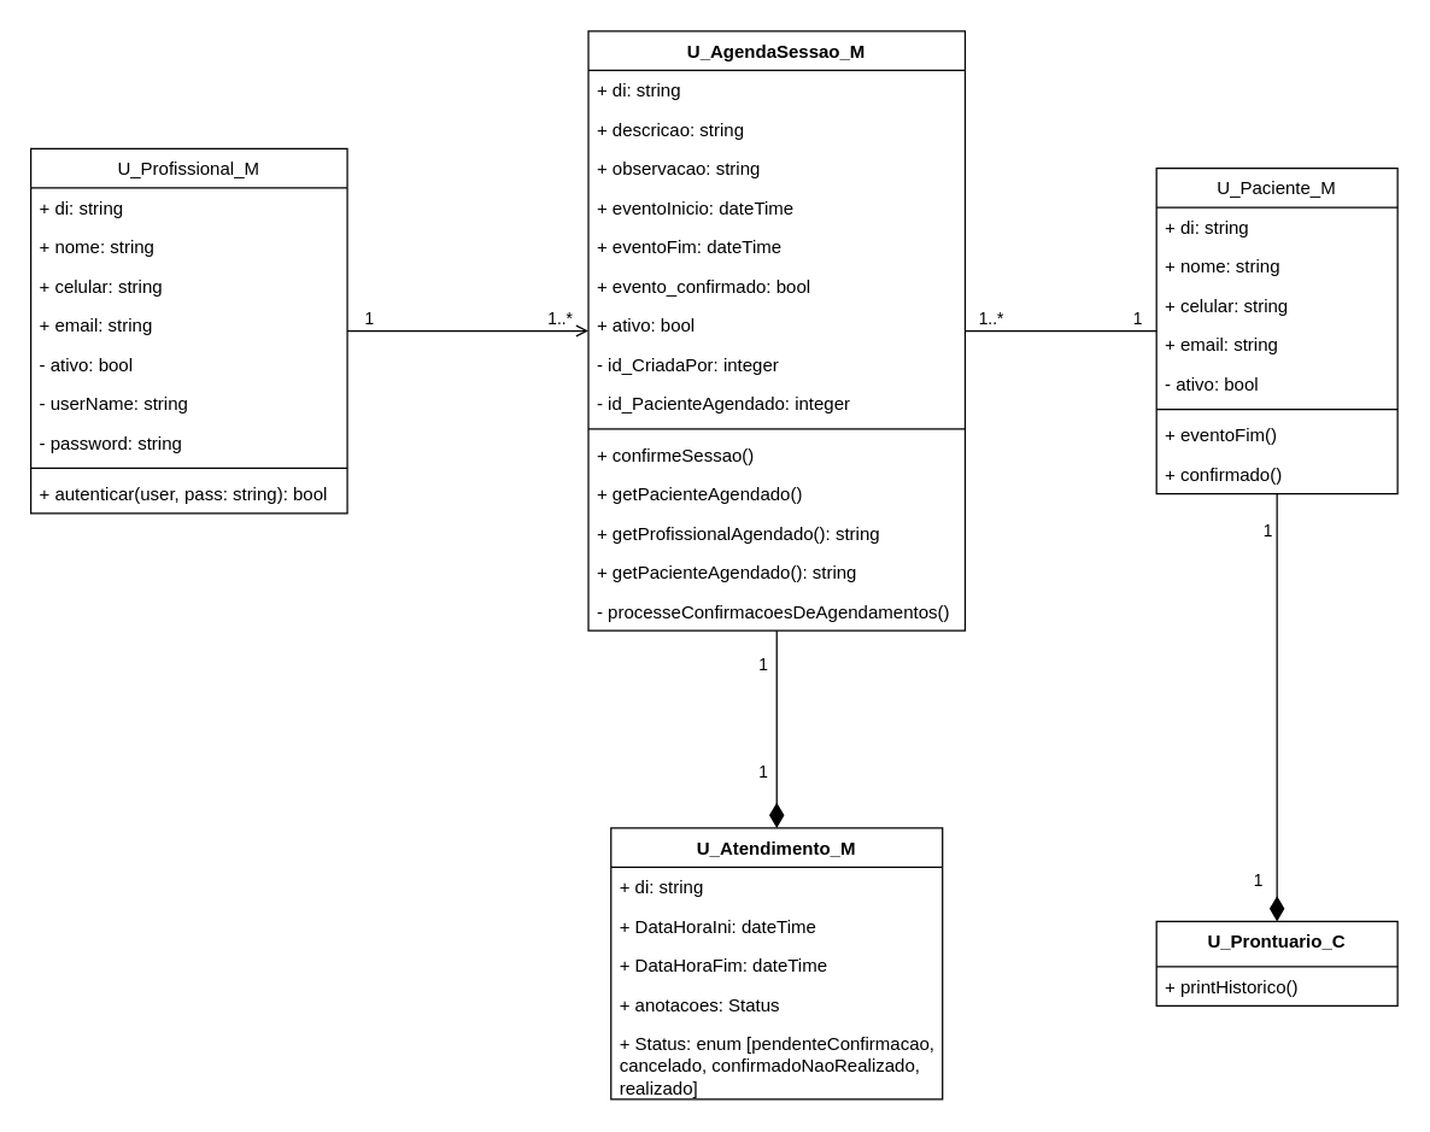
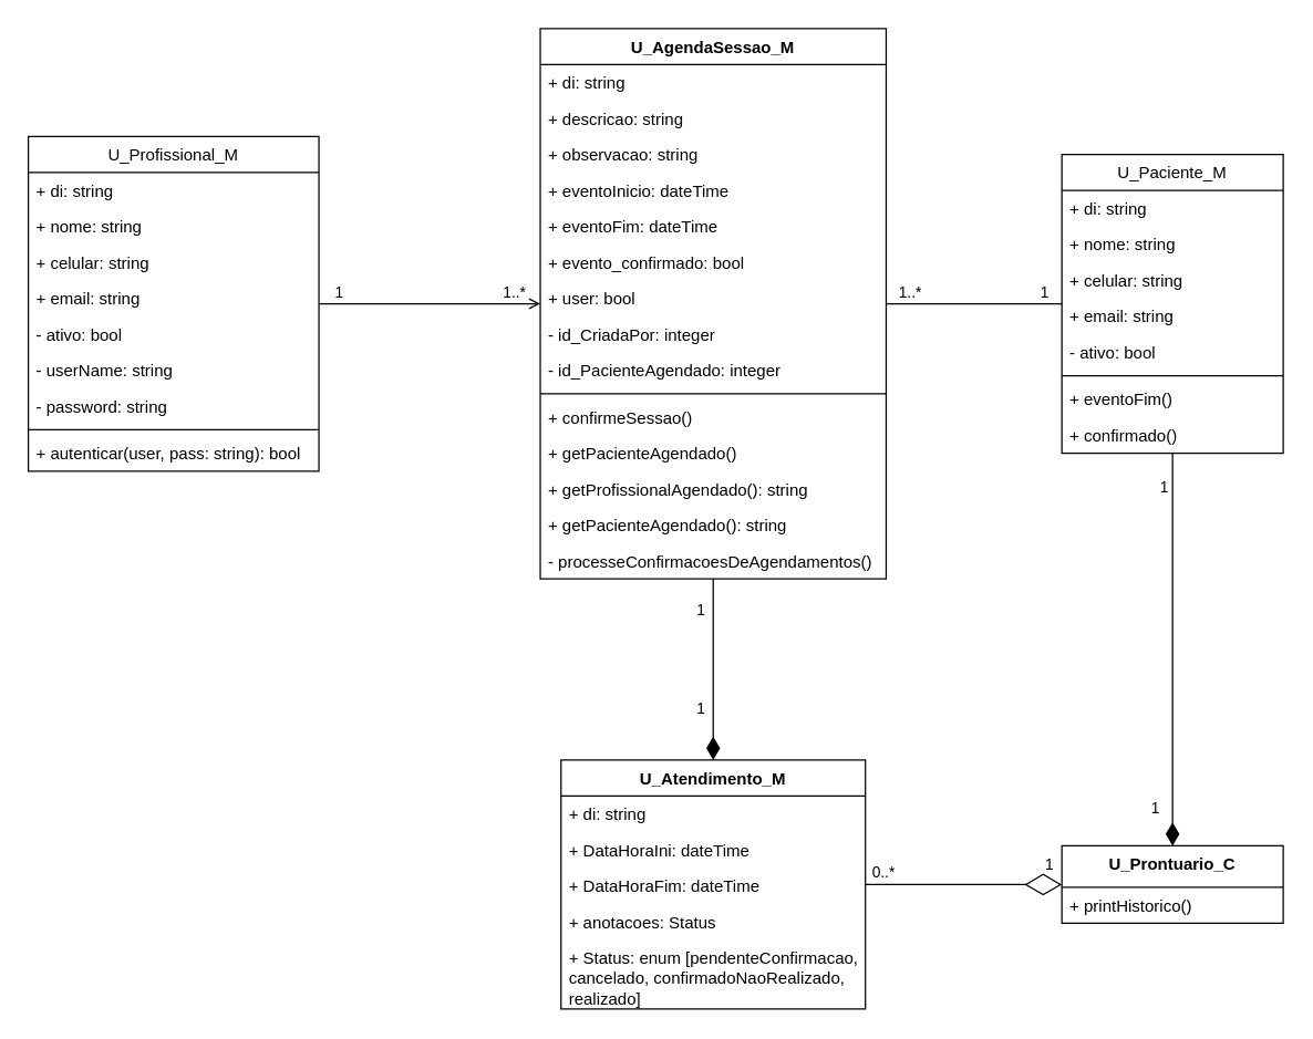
  <mxCell id="0" />
  <mxCell id="1" parent="0" />
  <mxCell id="2" value="&lt;span style=&quot;font-weight: 400;&quot;&gt;U_Profissional_M&lt;/span&gt;" style="swimlane;fontStyle=1;align=center;verticalAlign=top;childLayout=stackLayout;horizontal=1;startSize=26;horizontalStack=0;resizeParent=1;resizeParentMax=0;resizeLast=0;collapsible=1;marginBottom=0;whiteSpace=wrap;html=1;" parent="1" vertex="1"><mxGeometry x="20" y="98" width="210" height="242" as="geometry" /></mxCell>
  <mxCell id="3" value="+ di: string" style="text;strokeColor=none;fillColor=none;align=left;verticalAlign=top;spacingLeft=4;spacingRight=4;overflow=hidden;rotatable=0;points=[[0,0.5],[1,0.5]];portConstraint=eastwest;whiteSpace=wrap;html=1;" parent="2" vertex="1"><mxGeometry y="26" width="210" height="26" as="geometry" /></mxCell>
  <mxCell id="4" value="+ nome: string" style="text;strokeColor=none;fillColor=none;align=left;verticalAlign=top;spacingLeft=4;spacingRight=4;overflow=hidden;rotatable=0;points=[[0,0.5],[1,0.5]];portConstraint=eastwest;whiteSpace=wrap;html=1;" parent="2" vertex="1"><mxGeometry y="52" width="210" height="26" as="geometry" /></mxCell>
  <mxCell id="5" value="+ celular: string" style="text;strokeColor=none;fillColor=none;align=left;verticalAlign=top;spacingLeft=4;spacingRight=4;overflow=hidden;rotatable=0;points=[[0,0.5],[1,0.5]];portConstraint=eastwest;whiteSpace=wrap;html=1;" parent="2" vertex="1"><mxGeometry y="78" width="210" height="26" as="geometry" /></mxCell>
  <mxCell id="6" value="+ email: string" style="text;strokeColor=none;fillColor=none;align=left;verticalAlign=top;spacingLeft=4;spacingRight=4;overflow=hidden;rotatable=0;points=[[0,0.5],[1,0.5]];portConstraint=eastwest;whiteSpace=wrap;html=1;" parent="2" vertex="1"><mxGeometry y="104" width="210" height="26" as="geometry" /></mxCell>
  <mxCell id="7" value="- ativo: bool" style="text;strokeColor=none;fillColor=none;align=left;verticalAlign=top;spacingLeft=4;spacingRight=4;overflow=hidden;rotatable=0;points=[[0,0.5],[1,0.5]];portConstraint=eastwest;whiteSpace=wrap;html=1;" parent="2" vertex="1"><mxGeometry y="130" width="210" height="26" as="geometry" /></mxCell>
  <mxCell id="8" value="- userName: string&lt;div&gt;&lt;br&gt;&lt;/div&gt;" style="text;strokeColor=none;fillColor=none;align=left;verticalAlign=top;spacingLeft=4;spacingRight=4;overflow=hidden;rotatable=0;points=[[0,0.5],[1,0.5]];portConstraint=eastwest;whiteSpace=wrap;html=1;" parent="2" vertex="1"><mxGeometry y="156" width="210" height="26" as="geometry" /></mxCell>
  <mxCell id="9" value="- password: string&lt;div&gt;&lt;br&gt;&lt;/div&gt;" style="text;strokeColor=none;fillColor=none;align=left;verticalAlign=top;spacingLeft=4;spacingRight=4;overflow=hidden;rotatable=0;points=[[0,0.5],[1,0.5]];portConstraint=eastwest;whiteSpace=wrap;html=1;" parent="2" vertex="1"><mxGeometry y="182" width="210" height="26" as="geometry" /></mxCell>
  <mxCell id="10" value="" style="line;strokeWidth=1;fillColor=none;align=left;verticalAlign=middle;spacingTop=-1;spacingLeft=3;spacingRight=3;rotatable=0;labelPosition=right;points=[];portConstraint=eastwest;strokeColor=inherit;" parent="2" vertex="1"><mxGeometry y="208" width="210" height="8" as="geometry" /></mxCell>
  <mxCell id="11" value="+ autenticar(user, pass: string): bool" style="text;strokeColor=none;fillColor=none;align=left;verticalAlign=top;spacingLeft=4;spacingRight=4;overflow=hidden;rotatable=0;points=[[0,0.5],[1,0.5]];portConstraint=eastwest;whiteSpace=wrap;html=1;" parent="2" vertex="1"><mxGeometry y="216" width="210" height="26" as="geometry" /></mxCell>
  <mxCell id="12" value="&lt;span style=&quot;font-weight: 400;&quot;&gt;U_Paciente_M&lt;/span&gt;" style="swimlane;fontStyle=1;align=center;verticalAlign=top;childLayout=stackLayout;horizontal=1;startSize=26;horizontalStack=0;resizeParent=1;resizeParentMax=0;resizeLast=0;collapsible=1;marginBottom=0;whiteSpace=wrap;html=1;" parent="1" vertex="1"><mxGeometry x="767" y="111" width="160" height="216" as="geometry" /></mxCell>
  <mxCell id="13" value="+ di: string" style="text;strokeColor=none;fillColor=none;align=left;verticalAlign=top;spacingLeft=4;spacingRight=4;overflow=hidden;rotatable=0;points=[[0,0.5],[1,0.5]];portConstraint=eastwest;whiteSpace=wrap;html=1;" parent="12" vertex="1"><mxGeometry y="26" width="160" height="26" as="geometry" /></mxCell>
  <mxCell id="14" value="+ nome: string" style="text;strokeColor=none;fillColor=none;align=left;verticalAlign=top;spacingLeft=4;spacingRight=4;overflow=hidden;rotatable=0;points=[[0,0.5],[1,0.5]];portConstraint=eastwest;whiteSpace=wrap;html=1;" parent="12" vertex="1"><mxGeometry y="52" width="160" height="26" as="geometry" /></mxCell>
  <mxCell id="15" value="+ celular: string" style="text;strokeColor=none;fillColor=none;align=left;verticalAlign=top;spacingLeft=4;spacingRight=4;overflow=hidden;rotatable=0;points=[[0,0.5],[1,0.5]];portConstraint=eastwest;whiteSpace=wrap;html=1;" parent="12" vertex="1"><mxGeometry y="78" width="160" height="26" as="geometry" /></mxCell>
  <mxCell id="16" value="+ email: string" style="text;strokeColor=none;fillColor=none;align=left;verticalAlign=top;spacingLeft=4;spacingRight=4;overflow=hidden;rotatable=0;points=[[0,0.5],[1,0.5]];portConstraint=eastwest;whiteSpace=wrap;html=1;" parent="12" vertex="1"><mxGeometry y="104" width="160" height="26" as="geometry" /></mxCell>
  <mxCell id="17" value="- ativo: bool" style="text;strokeColor=none;fillColor=none;align=left;verticalAlign=top;spacingLeft=4;spacingRight=4;overflow=hidden;rotatable=0;points=[[0,0.5],[1,0.5]];portConstraint=eastwest;whiteSpace=wrap;html=1;" parent="12" vertex="1"><mxGeometry y="130" width="160" height="26" as="geometry" /></mxCell>
  <mxCell id="18" value="" style="line;strokeWidth=1;fillColor=none;align=left;verticalAlign=middle;spacingTop=-1;spacingLeft=3;spacingRight=3;rotatable=0;labelPosition=right;points=[];portConstraint=eastwest;strokeColor=inherit;" parent="12" vertex="1"><mxGeometry y="156" width="160" height="8" as="geometry" /></mxCell>
  <mxCell id="19" value="+ eventoFim()" style="text;strokeColor=none;fillColor=none;align=left;verticalAlign=top;spacingLeft=4;spacingRight=4;overflow=hidden;rotatable=0;points=[[0,0.5],[1,0.5]];portConstraint=eastwest;whiteSpace=wrap;html=1;" parent="12" vertex="1"><mxGeometry y="164" width="160" height="26" as="geometry" /></mxCell>
  <mxCell id="20" value="+ confirmado()" style="text;strokeColor=none;fillColor=none;align=left;verticalAlign=top;spacingLeft=4;spacingRight=4;overflow=hidden;rotatable=0;points=[[0,0.5],[1,0.5]];portConstraint=eastwest;whiteSpace=wrap;html=1;" parent="12" vertex="1"><mxGeometry y="190" width="160" height="26" as="geometry" /></mxCell>
  <mxCell id="21" value="U_AgendaSessao_M" style="swimlane;fontStyle=1;align=center;verticalAlign=top;childLayout=stackLayout;horizontal=1;startSize=26;horizontalStack=0;resizeParent=1;resizeParentMax=0;resizeLast=0;collapsible=1;marginBottom=0;whiteSpace=wrap;html=1;" parent="1" vertex="1"><mxGeometry x="390" y="20" width="250" height="398" as="geometry" /></mxCell>
  <mxCell id="22" value="+ di: string" style="text;strokeColor=none;fillColor=none;align=left;verticalAlign=top;spacingLeft=4;spacingRight=4;overflow=hidden;rotatable=0;points=[[0,0.5],[1,0.5]];portConstraint=eastwest;whiteSpace=wrap;html=1;" parent="21" vertex="1"><mxGeometry y="26" width="250" height="26" as="geometry" /></mxCell>
  <mxCell id="23" value="+ descricao: string" style="text;strokeColor=none;fillColor=none;align=left;verticalAlign=top;spacingLeft=4;spacingRight=4;overflow=hidden;rotatable=0;points=[[0,0.5],[1,0.5]];portConstraint=eastwest;whiteSpace=wrap;html=1;" parent="21" vertex="1"><mxGeometry y="52" width="250" height="26" as="geometry" /></mxCell>
  <mxCell id="24" value="+ observacao: string" style="text;strokeColor=none;fillColor=none;align=left;verticalAlign=top;spacingLeft=4;spacingRight=4;overflow=hidden;rotatable=0;points=[[0,0.5],[1,0.5]];portConstraint=eastwest;whiteSpace=wrap;html=1;" vertex="1" parent="21"><mxGeometry y="78" width="250" height="26" as="geometry" /></mxCell>
  <mxCell id="25" value="+ eventoInicio: dateTime" style="text;strokeColor=none;fillColor=none;align=left;verticalAlign=top;spacingLeft=4;spacingRight=4;overflow=hidden;rotatable=0;points=[[0,0.5],[1,0.5]];portConstraint=eastwest;whiteSpace=wrap;html=1;" parent="21" vertex="1"><mxGeometry y="104" width="250" height="26" as="geometry" /></mxCell>
  <mxCell id="26" value="+ eventoFim: dateTime" style="text;strokeColor=none;fillColor=none;align=left;verticalAlign=top;spacingLeft=4;spacingRight=4;overflow=hidden;rotatable=0;points=[[0,0.5],[1,0.5]];portConstraint=eastwest;whiteSpace=wrap;html=1;" parent="21" vertex="1"><mxGeometry y="130" width="250" height="26" as="geometry" /></mxCell>
  <mxCell id="27" value="+ evento_confirmado: bool" style="text;strokeColor=none;fillColor=none;align=left;verticalAlign=top;spacingLeft=4;spacingRight=4;overflow=hidden;rotatable=0;points=[[0,0.5],[1,0.5]];portConstraint=eastwest;whiteSpace=wrap;html=1;" parent="21" vertex="1"><mxGeometry y="156" width="250" height="26" as="geometry" /></mxCell>
- <mxCell id="28" value="+ ativo&lt;span style=&quot;background-color: initial;&quot;&gt;: bool&lt;/span&gt;" style="text;strokeColor=none;fillColor=none;align=left;verticalAlign=top;spacingLeft=4;spacingRight=4;overflow=hidden;rotatable=0;points=[[0,0.5],[1,0.5]];portConstraint=eastwest;whiteSpace=wrap;html=1;" parent="21" vertex="1"><mxGeometry y="182" width="250" height="26" as="geometry" /></mxCell>
+ <mxCell id="28" value="+ user&lt;span style=&quot;background-color: initial;&quot;&gt;: bool&lt;/span&gt;" style="text;strokeColor=none;fillColor=none;align=left;verticalAlign=top;spacingLeft=4;spacingRight=4;overflow=hidden;rotatable=0;points=[[0,0.5],[1,0.5]];portConstraint=eastwest;whiteSpace=wrap;html=1;" parent="21" vertex="1"><mxGeometry y="182" width="250" height="26" as="geometry" /></mxCell>
  <mxCell id="29" value="- id_CriadaPor: integer" style="text;strokeColor=none;fillColor=none;align=left;verticalAlign=top;spacingLeft=4;spacingRight=4;overflow=hidden;rotatable=0;points=[[0,0.5],[1,0.5]];portConstraint=eastwest;whiteSpace=wrap;html=1;" parent="21" vertex="1"><mxGeometry y="208" width="250" height="26" as="geometry" /></mxCell>
  <mxCell id="30" value="- id_PacienteAgendado: integer" style="text;strokeColor=none;fillColor=none;align=left;verticalAlign=top;spacingLeft=4;spacingRight=4;overflow=hidden;rotatable=0;points=[[0,0.5],[1,0.5]];portConstraint=eastwest;whiteSpace=wrap;html=1;" parent="21" vertex="1"><mxGeometry y="234" width="250" height="26" as="geometry" /></mxCell>
  <mxCell id="31" value="" style="line;strokeWidth=1;fillColor=none;align=left;verticalAlign=middle;spacingTop=-1;spacingLeft=3;spacingRight=3;rotatable=0;labelPosition=right;points=[];portConstraint=eastwest;strokeColor=inherit;" parent="21" vertex="1"><mxGeometry y="260" width="250" height="8" as="geometry" /></mxCell>
  <mxCell id="32" value="+ confirmeSessao()" style="text;strokeColor=none;fillColor=none;align=left;verticalAlign=top;spacingLeft=4;spacingRight=4;overflow=hidden;rotatable=0;points=[[0,0.5],[1,0.5]];portConstraint=eastwest;whiteSpace=wrap;html=1;" parent="21" vertex="1"><mxGeometry y="268" width="250" height="26" as="geometry" /></mxCell>
  <mxCell id="33" value="+ getPacienteAgendado()" style="text;strokeColor=none;fillColor=none;align=left;verticalAlign=top;spacingLeft=4;spacingRight=4;overflow=hidden;rotatable=0;points=[[0,0.5],[1,0.5]];portConstraint=eastwest;whiteSpace=wrap;html=1;" parent="21" vertex="1"><mxGeometry y="294" width="250" height="26" as="geometry" /></mxCell>
  <mxCell id="34" value="+ getProfissionalAgendado(): string" style="text;strokeColor=none;fillColor=none;align=left;verticalAlign=top;spacingLeft=4;spacingRight=4;overflow=hidden;rotatable=0;points=[[0,0.5],[1,0.5]];portConstraint=eastwest;whiteSpace=wrap;html=1;" parent="21" vertex="1"><mxGeometry y="320" width="250" height="26" as="geometry" /></mxCell>
  <mxCell id="35" value="+ getPacienteAgendado(): string" style="text;strokeColor=none;fillColor=none;align=left;verticalAlign=top;spacingLeft=4;spacingRight=4;overflow=hidden;rotatable=0;points=[[0,0.5],[1,0.5]];portConstraint=eastwest;whiteSpace=wrap;html=1;" parent="21" vertex="1"><mxGeometry y="346" width="250" height="26" as="geometry" /></mxCell>
  <mxCell id="36" value="- processeConfirmacoesDeAgendamentos()" style="text;strokeColor=none;fillColor=none;align=left;verticalAlign=top;spacingLeft=4;spacingRight=4;overflow=hidden;rotatable=0;points=[[0,0.5],[1,0.5]];portConstraint=eastwest;whiteSpace=wrap;html=1;" parent="21" vertex="1"><mxGeometry y="372" width="250" height="26" as="geometry" /></mxCell>
  <mxCell id="37" value="" style="endArrow=open;html=1;edgeStyle=orthogonalEdgeStyle;rounded=0;endFill=0;" parent="1" source="2" target="21" edge="1"><mxGeometry relative="1" as="geometry"><mxPoint x="540" y="383" as="sourcePoint" /><mxPoint x="700" y="383" as="targetPoint" /></mxGeometry></mxCell>
  <mxCell id="38" value="1" style="edgeLabel;resizable=0;html=1;align=left;verticalAlign=bottom;" parent="37" connectable="0" vertex="1"><mxGeometry x="-1" relative="1" as="geometry"><mxPoint x="10" as="offset" /></mxGeometry></mxCell>
  <mxCell id="39" value="1..*" style="edgeLabel;resizable=0;html=1;align=right;verticalAlign=bottom;" parent="37" connectable="0" vertex="1"><mxGeometry x="1" relative="1" as="geometry"><mxPoint x="-10" as="offset" /></mxGeometry></mxCell>
  <mxCell id="40" value="" style="endArrow=none;html=1;edgeStyle=orthogonalEdgeStyle;rounded=0;" parent="1" source="12" target="21" edge="1"><mxGeometry relative="1" as="geometry"><mxPoint x="690" y="393" as="sourcePoint" /><mxPoint x="850" y="393" as="targetPoint" /></mxGeometry></mxCell>
  <mxCell id="41" value="1" style="edgeLabel;resizable=0;html=1;align=left;verticalAlign=bottom;" parent="40" connectable="0" vertex="1"><mxGeometry x="-1" relative="1" as="geometry"><mxPoint x="-17" as="offset" /></mxGeometry></mxCell>
  <mxCell id="42" value="1..*" style="edgeLabel;resizable=0;html=1;align=right;verticalAlign=bottom;" parent="40" connectable="0" vertex="1"><mxGeometry x="1" relative="1" as="geometry"><mxPoint x="26" as="offset" /></mxGeometry></mxCell>
  <mxCell id="43" value="U_Atendimento_M" style="swimlane;fontStyle=1;align=center;verticalAlign=top;childLayout=stackLayout;horizontal=1;startSize=26;horizontalStack=0;resizeParent=1;resizeParentMax=0;resizeLast=0;collapsible=1;marginBottom=0;whiteSpace=wrap;html=1;" parent="1" vertex="1"><mxGeometry x="405" y="549" width="220" height="180" as="geometry" /></mxCell>
  <mxCell id="44" value="+ di: string" style="text;strokeColor=none;fillColor=none;align=left;verticalAlign=top;spacingLeft=4;spacingRight=4;overflow=hidden;rotatable=0;points=[[0,0.5],[1,0.5]];portConstraint=eastwest;whiteSpace=wrap;html=1;" vertex="1" parent="43"><mxGeometry y="26" width="220" height="26" as="geometry" /></mxCell>
  <mxCell id="45" value="+ DataHoraIni: dateTime" style="text;strokeColor=none;fillColor=none;align=left;verticalAlign=top;spacingLeft=4;spacingRight=4;overflow=hidden;rotatable=0;points=[[0,0.5],[1,0.5]];portConstraint=eastwest;whiteSpace=wrap;html=1;" parent="43" vertex="1"><mxGeometry y="52" width="220" height="26" as="geometry" /></mxCell>
  <mxCell id="46" value="+ DataHoraFim: dateTime" style="text;strokeColor=none;fillColor=none;align=left;verticalAlign=top;spacingLeft=4;spacingRight=4;overflow=hidden;rotatable=0;points=[[0,0.5],[1,0.5]];portConstraint=eastwest;whiteSpace=wrap;html=1;" parent="43" vertex="1"><mxGeometry y="78" width="220" height="26" as="geometry" /></mxCell>
  <mxCell id="47" value="+ anotacoes: Status" style="text;strokeColor=none;fillColor=none;align=left;verticalAlign=top;spacingLeft=4;spacingRight=4;overflow=hidden;rotatable=0;points=[[0,0.5],[1,0.5]];portConstraint=eastwest;whiteSpace=wrap;html=1;" parent="43" vertex="1"><mxGeometry y="104" width="220" height="26" as="geometry" /></mxCell>
  <mxCell id="48" value="+ Status: enum [pendenteConfirmacao, cancelado, confirmadoNaoRealizado, realizado]" style="text;strokeColor=none;fillColor=none;align=left;verticalAlign=top;spacingLeft=4;spacingRight=4;overflow=hidden;rotatable=0;points=[[0,0.5],[1,0.5]];portConstraint=eastwest;whiteSpace=wrap;html=1;" vertex="1" parent="43"><mxGeometry y="130" width="220" height="50" as="geometry" /></mxCell>
  <mxCell id="49" value="U_Prontuario_C" style="swimlane;fontStyle=1;align=center;verticalAlign=top;childLayout=stackLayout;horizontal=1;startSize=30;horizontalStack=0;resizeParent=1;resizeParentMax=0;resizeLast=0;collapsible=1;marginBottom=0;whiteSpace=wrap;html=1;" parent="1" vertex="1"><mxGeometry x="767" y="611" width="160" height="56" as="geometry" /></mxCell>
  <mxCell id="50" value="+ printHistorico()" style="text;strokeColor=none;fillColor=none;align=left;verticalAlign=top;spacingLeft=4;spacingRight=4;overflow=hidden;rotatable=0;points=[[0,0.5],[1,0.5]];portConstraint=eastwest;whiteSpace=wrap;html=1;" parent="49" vertex="1"><mxGeometry y="30" width="160" height="26" as="geometry" /></mxCell>
  <mxCell id="51" value="" style="endArrow=none;html=1;endSize=12;startArrow=diamondThin;startSize=14;startFill=1;edgeStyle=orthogonalEdgeStyle;align=left;verticalAlign=bottom;rounded=0;endFill=0;" parent="1" source="43" target="21" edge="1"><mxGeometry x="-0.72" y="10" relative="1" as="geometry"><mxPoint x="550" y="563" as="sourcePoint" /><mxPoint x="710" y="563" as="targetPoint" /><mxPoint as="offset" /></mxGeometry></mxCell>
  <mxCell id="52" value="1" style="edgeLabel;html=1;align=center;verticalAlign=middle;resizable=0;points=[];" parent="51" vertex="1" connectable="0"><mxGeometry x="0.583" y="1" relative="1" as="geometry"><mxPoint x="-9" y="-5" as="offset" /></mxGeometry></mxCell>
  <mxCell id="53" value="1" style="edgeLabel;html=1;align=center;verticalAlign=middle;resizable=0;points=[];" parent="51" vertex="1" connectable="0"><mxGeometry x="-0.137" y="-2" relative="1" as="geometry"><mxPoint x="-12" y="19" as="offset" /></mxGeometry></mxCell>
  <mxCell id="54" value="1" style="endArrow=none;html=1;endSize=12;startArrow=diamondThin;startSize=14;startFill=1;edgeStyle=orthogonalEdgeStyle;align=left;verticalAlign=bottom;rounded=0;endFill=0;" parent="1" source="49" target="12" edge="1"><mxGeometry x="-0.871" y="17" relative="1" as="geometry"><mxPoint x="550" y="393" as="sourcePoint" /><mxPoint x="710" y="393" as="targetPoint" /><mxPoint as="offset" /></mxGeometry></mxCell>
  <mxCell id="55" value="1" style="edgeLabel;html=1;align=center;verticalAlign=middle;resizable=0;points=[];" parent="54" vertex="1" connectable="0"><mxGeometry x="0.683" y="1" relative="1" as="geometry"><mxPoint x="-6" y="-21" as="offset" /></mxGeometry></mxCell>
+ <mxCell id="56" value="" style="endArrow=diamondThin;endFill=0;endSize=24;html=1;rounded=0;" parent="1" source="43" target="49" edge="1"><mxGeometry width="160" relative="1" as="geometry"><mxPoint x="550" y="503" as="sourcePoint" /><mxPoint x="710" y="503" as="targetPoint" /></mxGeometry></mxCell>
+ <mxCell id="57" value="1" style="edgeLabel;html=1;align=center;verticalAlign=middle;resizable=0;points=[];" parent="56" vertex="1" connectable="0"><mxGeometry x="-0.028" y="1" relative="1" as="geometry"><mxPoint x="63" y="-14" as="offset" /></mxGeometry></mxCell>
+ <mxCell id="58" value="0..*" style="edgeLabel;html=1;align=center;verticalAlign=middle;resizable=0;points=[];" parent="56" vertex="1" connectable="0"><mxGeometry x="-0.763" y="1" relative="1" as="geometry"><mxPoint x="-5" y="-9" as="offset" /></mxGeometry></mxCell>
